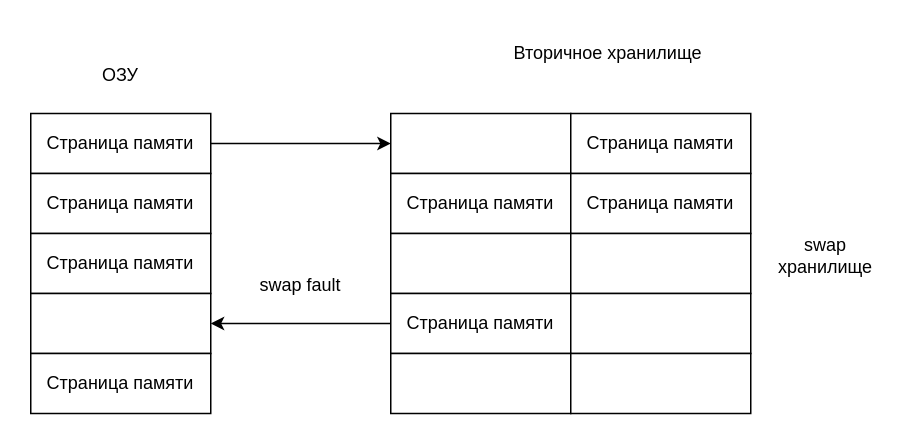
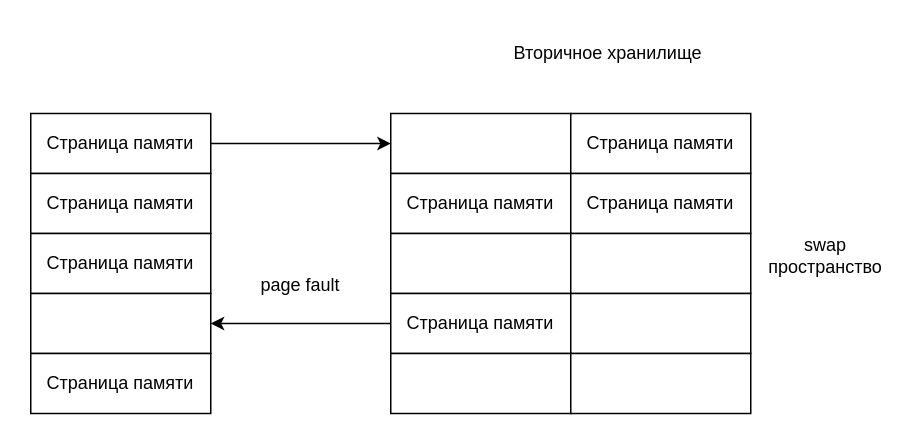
  <mxCell id="0" />
  <mxCell id="1" parent="0" />
  <mxCell id="2" value="Страница памяти" style="rounded=0;whiteSpace=wrap;html=1;" vertex="1" parent="1"><mxGeometry x="20" y="75" width="120" height="40" as="geometry" /></mxCell>
  <mxCell id="3" value="Страница памяти&lt;br&gt;" style="rounded=0;whiteSpace=wrap;html=1;" vertex="1" parent="1"><mxGeometry x="20" y="115" width="120" height="40" as="geometry" /></mxCell>
  <mxCell id="4" value="Страница памяти&lt;br&gt;" style="rounded=0;whiteSpace=wrap;html=1;" vertex="1" parent="1"><mxGeometry x="20" y="155" width="120" height="40" as="geometry" /></mxCell>
  <mxCell id="5" value="" style="rounded=0;whiteSpace=wrap;html=1;" vertex="1" parent="1"><mxGeometry x="20" y="195" width="120" height="40" as="geometry" /></mxCell>
  <mxCell id="6" value="Страница памяти&lt;br&gt;" style="rounded=0;whiteSpace=wrap;html=1;" vertex="1" parent="1"><mxGeometry x="20" y="235" width="120" height="40" as="geometry" /></mxCell>
- <mxCell id="7" value="ОЗУ" style="text;html=1;strokeColor=none;fillColor=none;align=center;verticalAlign=middle;whiteSpace=wrap;rounded=0;" vertex="1" parent="1"><mxGeometry x="50" y="35" width="60" height="30" as="geometry" /></mxCell>
  <mxCell id="8" value="" style="rounded=0;whiteSpace=wrap;html=1;" vertex="1" parent="1"><mxGeometry x="260" y="75" width="120" height="40" as="geometry" /></mxCell>
  <mxCell id="9" value="Страница памяти" style="rounded=0;whiteSpace=wrap;html=1;" vertex="1" parent="1"><mxGeometry x="380" y="75" width="120" height="40" as="geometry" /></mxCell>
  <mxCell id="10" value="Страница памяти" style="rounded=0;whiteSpace=wrap;html=1;" vertex="1" parent="1"><mxGeometry x="260" y="115" width="120" height="40" as="geometry" /></mxCell>
  <mxCell id="11" value="Страница памяти" style="rounded=0;whiteSpace=wrap;html=1;" vertex="1" parent="1"><mxGeometry x="380" y="115" width="120" height="40" as="geometry" /></mxCell>
  <mxCell id="12" value="" style="rounded=0;whiteSpace=wrap;html=1;" vertex="1" parent="1"><mxGeometry x="260" y="155" width="120" height="40" as="geometry" /></mxCell>
  <mxCell id="13" value="" style="rounded=0;whiteSpace=wrap;html=1;" vertex="1" parent="1"><mxGeometry x="380" y="155" width="120" height="40" as="geometry" /></mxCell>
  <mxCell id="14" value="Страница памяти" style="rounded=0;whiteSpace=wrap;html=1;" vertex="1" parent="1"><mxGeometry x="260" y="195" width="120" height="40" as="geometry" /></mxCell>
  <mxCell id="15" value="" style="rounded=0;whiteSpace=wrap;html=1;" vertex="1" parent="1"><mxGeometry x="380" y="195" width="120" height="40" as="geometry" /></mxCell>
  <mxCell id="16" value="" style="rounded=0;whiteSpace=wrap;html=1;" vertex="1" parent="1"><mxGeometry x="260" y="235" width="120" height="40" as="geometry" /></mxCell>
  <mxCell id="17" value="" style="rounded=0;whiteSpace=wrap;html=1;" vertex="1" parent="1"><mxGeometry x="380" y="235" width="120" height="40" as="geometry" /></mxCell>
- <mxCell id="18" value="swap &lt;br&gt;&lt;div&gt;хранилище&lt;/div&gt;" style="text;html=1;strokeColor=none;fillColor=none;align=center;verticalAlign=middle;whiteSpace=wrap;rounded=0;" vertex="1" parent="1"><mxGeometry x="520" y="155" width="60" height="30" as="geometry" /></mxCell>
+ <mxCell id="18" value="swap &lt;br&gt;&lt;div&gt;пространство&lt;/div&gt;" style="text;html=1;strokeColor=none;fillColor=none;align=center;verticalAlign=middle;whiteSpace=wrap;rounded=0;" vertex="1" parent="1"><mxGeometry x="520" y="155" width="60" height="30" as="geometry" /></mxCell>
  <mxCell id="19" value="Вторичное хранилище" style="text;html=1;strokeColor=none;fillColor=none;align=center;verticalAlign=middle;whiteSpace=wrap;rounded=0;" vertex="1" parent="1"><mxGeometry x="335" y="20" width="140" height="30" as="geometry" /></mxCell>
  <mxCell id="20" value="" style="endArrow=classic;html=1;rounded=0;exitX=1;exitY=0.5;exitDx=0;exitDy=0;entryX=0;entryY=0.5;entryDx=0;entryDy=0;" edge="1" parent="1" source="2" target="8"><mxGeometry width="50" height="50" relative="1" as="geometry"><mxPoint x="340" y="385" as="sourcePoint" /><mxPoint x="390" y="335" as="targetPoint" /></mxGeometry></mxCell>
  <mxCell id="21" value="" style="endArrow=classic;html=1;rounded=0;exitX=0;exitY=0.5;exitDx=0;exitDy=0;entryX=1;entryY=0.5;entryDx=0;entryDy=0;" edge="1" parent="1" source="14" target="5"><mxGeometry width="50" height="50" relative="1" as="geometry"><mxPoint x="340" y="385" as="sourcePoint" /><mxPoint x="390" y="335" as="targetPoint" /></mxGeometry></mxCell>
- <mxCell id="22" value="swap fault" style="text;html=1;strokeColor=none;fillColor=none;align=center;verticalAlign=middle;whiteSpace=wrap;rounded=0;" vertex="1" parent="1"><mxGeometry x="170" y="175" width="60" height="30" as="geometry" /></mxCell>
+ <mxCell id="22" value="page fault" style="text;html=1;strokeColor=none;fillColor=none;align=center;verticalAlign=middle;whiteSpace=wrap;rounded=0;" vertex="1" parent="1"><mxGeometry x="170" y="175" width="60" height="30" as="geometry" /></mxCell>
